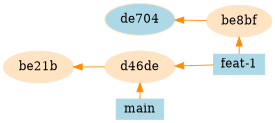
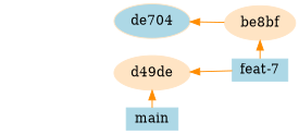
  graph {
    rankdir=LR
    node [color=bisque fontsize=14.0 style=filled]
    edge [arrowtail=normal color=darkorange dir=back]
    be8bf
-   "feat-1" [color=lightblue height=0.2 shape=box]
-   d49de [label=d46de]
+   "feat-1" [color=lightblue height=0.2 shape=box label="feat-7"]
+   d49de
    main [color=lightblue height=0.2 shape=box]
    de704 [fillcolor=lightblue]
-   be21b
    subgraph sub_1 {
      rank=same
      be8bf
      "feat-1"
    }
    subgraph sub_2 {
      rank=same
      d49de
      main
    }
    be8bf -- "feat-1"
    d49de -- "feat-1"
    d49de -- main
    de704 -- be8bf
-   be21b -- d49de
  }
